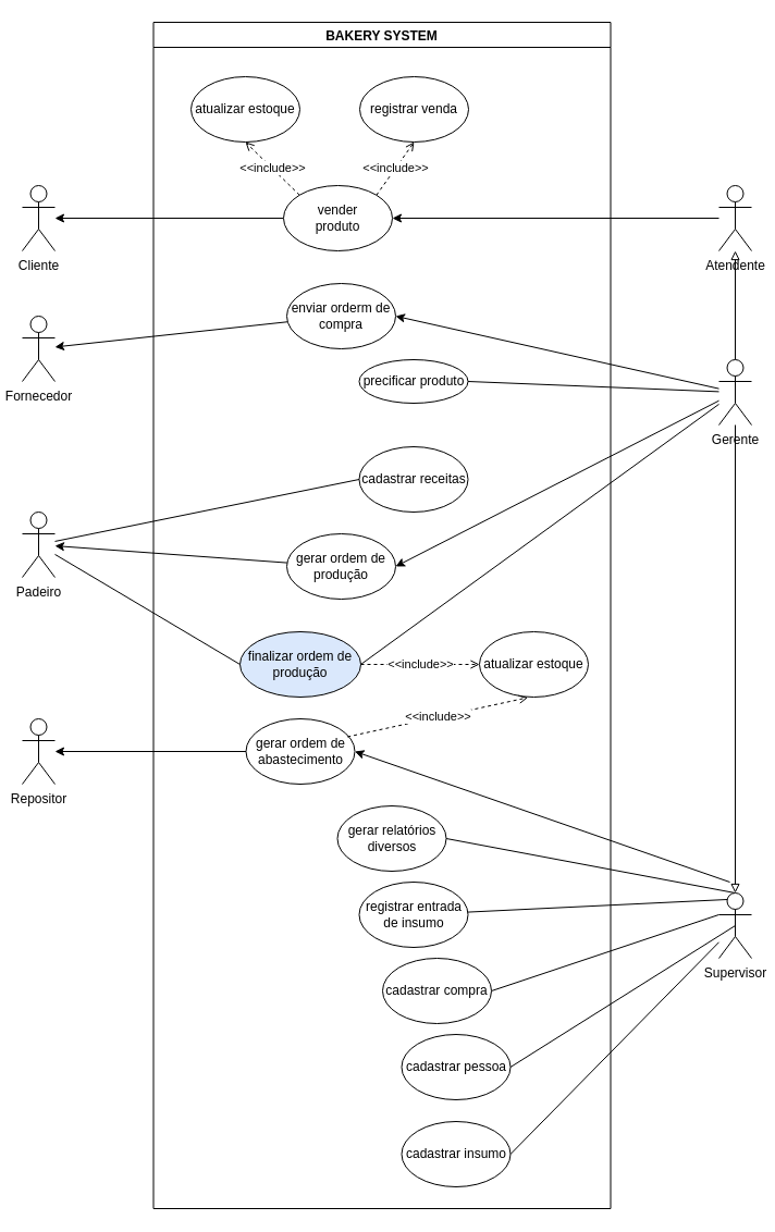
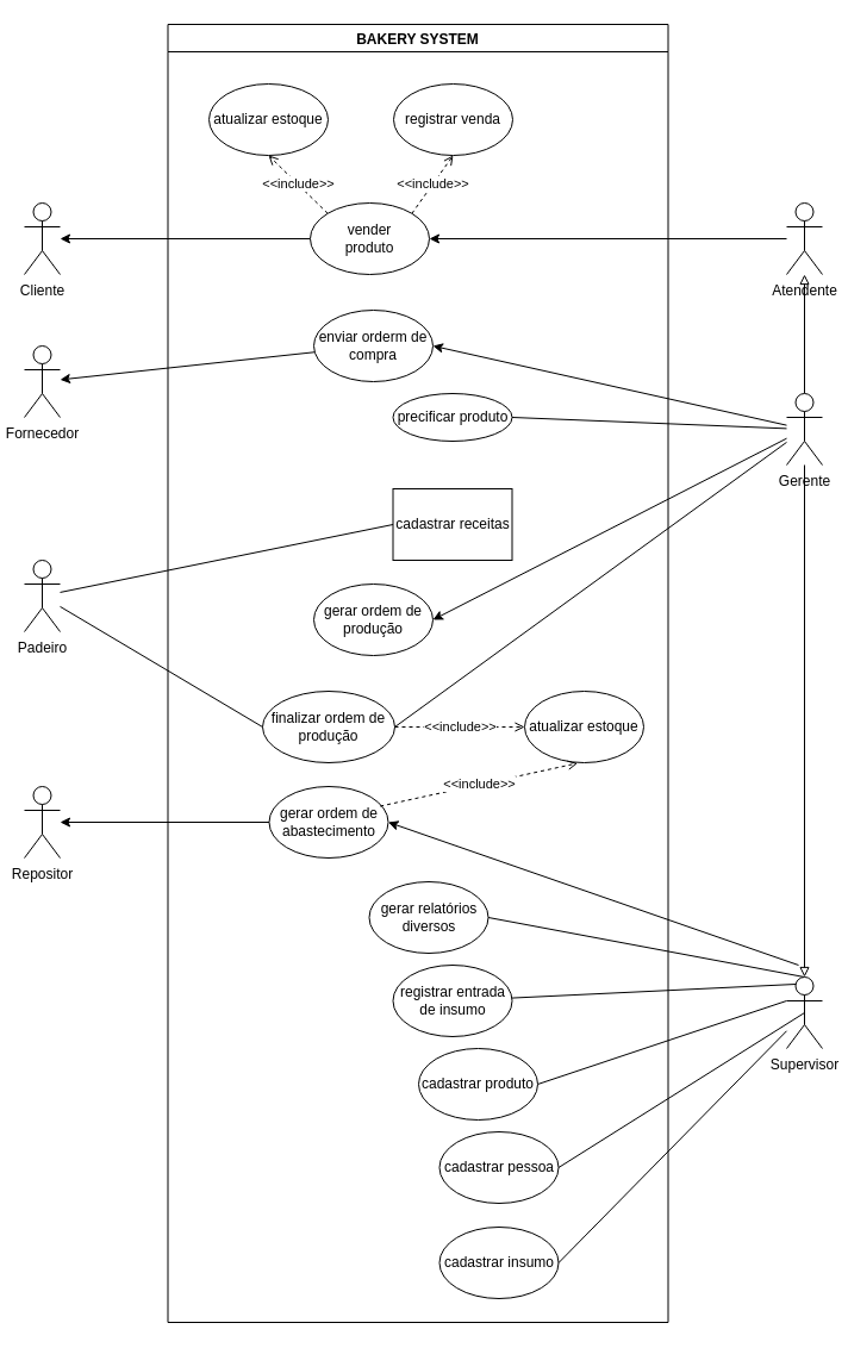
  <mxCell id="0" />
  <mxCell id="1" parent="0" />
  <mxCell id="2" style="edgeStyle=none;rounded=0;orthogonalLoop=1;jettySize=auto;html=1;" parent="1" source="28" target="3" edge="1"><mxGeometry relative="1" as="geometry" /></mxCell>
  <mxCell id="3" value="Fornecedor" style="shape=umlActor;verticalLabelPosition=bottom;verticalAlign=top;html=1;outlineConnect=0;" parent="1" vertex="1"><mxGeometry x="20" y="290" width="30" height="60" as="geometry" /></mxCell>
  <mxCell id="4" style="edgeStyle=none;rounded=0;orthogonalLoop=1;jettySize=auto;html=1;" parent="1" source="6" target="11" edge="1"><mxGeometry relative="1" as="geometry" /></mxCell>
  <mxCell id="5" style="edgeStyle=none;rounded=0;orthogonalLoop=1;jettySize=auto;html=1;endArrow=none;endFill=0;entryX=1;entryY=0.5;entryDx=0;entryDy=0;" parent="1" source="23" target="25" edge="1"><mxGeometry relative="1" as="geometry" /></mxCell>
  <mxCell id="6" value="Atendente" style="shape=umlActor;verticalLabelPosition=bottom;verticalAlign=top;html=1;outlineConnect=0;" parent="1" vertex="1"><mxGeometry x="660" y="170" width="30" height="60" as="geometry" /></mxCell>
  <mxCell id="7" value="Cliente" style="shape=umlActor;verticalLabelPosition=bottom;verticalAlign=top;html=1;outlineConnect=0;" parent="1" vertex="1"><mxGeometry x="20" y="170" width="30" height="60" as="geometry" /></mxCell>
  <mxCell id="8" style="edgeStyle=none;rounded=0;orthogonalLoop=1;jettySize=auto;html=1;" parent="1" source="11" target="7" edge="1"><mxGeometry relative="1" as="geometry" /></mxCell>
  <mxCell id="9" value="&amp;lt;&amp;lt;include&amp;gt;&amp;gt;" style="edgeStyle=none;rounded=0;orthogonalLoop=1;jettySize=auto;html=1;entryX=0.5;entryY=1;entryDx=0;entryDy=0;dashed=1;endArrow=open;endFill=0;exitX=1;exitY=0;exitDx=0;exitDy=0;" parent="1" source="11" target="13" edge="1"><mxGeometry relative="1" as="geometry" /></mxCell>
  <mxCell id="10" value="&amp;lt;&amp;lt;include&amp;gt;&amp;gt;&lt;br&gt;" style="edgeStyle=none;rounded=0;orthogonalLoop=1;jettySize=auto;html=1;dashed=1;endArrow=open;endFill=0;exitX=0;exitY=0;exitDx=0;exitDy=0;entryX=0.5;entryY=1;entryDx=0;entryDy=0;" parent="1" source="11" target="14" edge="1"><mxGeometry relative="1" as="geometry" /></mxCell>
  <mxCell id="11" value="vender &lt;br&gt;produto" style="ellipse;whiteSpace=wrap;html=1;" parent="1" vertex="1"><mxGeometry x="260" y="170" width="100" height="60" as="geometry" /></mxCell>
  <mxCell id="12" style="edgeStyle=none;rounded=0;orthogonalLoop=1;jettySize=auto;html=1;exitX=0;exitY=0.5;exitDx=0;exitDy=0;" parent="1" edge="1"><mxGeometry relative="1" as="geometry"><mxPoint x="360" y="930" as="sourcePoint" /><mxPoint x="360" y="930" as="targetPoint" /></mxGeometry></mxCell>
  <mxCell id="13" value="registrar venda" style="ellipse;whiteSpace=wrap;html=1;" parent="1" vertex="1"><mxGeometry x="330" y="70" width="100" height="60" as="geometry" /></mxCell>
  <mxCell id="14" value="atualizar estoque" style="ellipse;whiteSpace=wrap;html=1;" parent="1" vertex="1"><mxGeometry x="175" y="70" width="100" height="60" as="geometry" /></mxCell>
  <mxCell id="15" style="edgeStyle=none;rounded=0;orthogonalLoop=1;jettySize=auto;html=1;entryX=1;entryY=0.5;entryDx=0;entryDy=0;endArrow=classic;endFill=1;" parent="1" source="23" target="28" edge="1"><mxGeometry relative="1" as="geometry" /></mxCell>
  <mxCell id="16" style="edgeStyle=none;rounded=0;orthogonalLoop=1;jettySize=auto;html=1;endArrow=none;endFill=0;exitX=0.25;exitY=0.1;exitDx=0;exitDy=0;exitPerimeter=0;" parent="1" source="41" target="30" edge="1"><mxGeometry relative="1" as="geometry" /></mxCell>
  <mxCell id="17" style="edgeStyle=none;rounded=0;orthogonalLoop=1;jettySize=auto;html=1;entryX=1;entryY=0.5;entryDx=0;entryDy=0;endArrow=none;endFill=0;exitX=0.5;exitY=0;exitDx=0;exitDy=0;exitPerimeter=0;" parent="1" source="41" target="26" edge="1"><mxGeometry relative="1" as="geometry" /></mxCell>
  <mxCell id="18" style="edgeStyle=none;rounded=0;orthogonalLoop=1;jettySize=auto;html=1;endArrow=block;endFill=0;" parent="1" source="23" target="6" edge="1"><mxGeometry relative="1" as="geometry"><mxPoint x="675" y="250" as="targetPoint" /></mxGeometry></mxCell>
  <mxCell id="19" style="rounded=0;orthogonalLoop=1;jettySize=auto;html=1;entryX=1;entryY=0.5;entryDx=0;entryDy=0;endArrow=none;endFill=0;exitX=0;exitY=0.333;exitDx=0;exitDy=0;exitPerimeter=0;" parent="1" source="41" target="27" edge="1"><mxGeometry relative="1" as="geometry" /></mxCell>
  <mxCell id="20" style="edgeStyle=none;rounded=0;orthogonalLoop=1;jettySize=auto;html=1;entryX=1;entryY=0.5;entryDx=0;entryDy=0;endArrow=none;endFill=0;exitX=0.5;exitY=0.5;exitDx=0;exitDy=0;exitPerimeter=0;" parent="1" source="41" target="29" edge="1"><mxGeometry relative="1" as="geometry" /></mxCell>
  <mxCell id="21" style="edgeStyle=none;rounded=0;orthogonalLoop=1;jettySize=auto;html=1;entryX=1;entryY=0.5;entryDx=0;entryDy=0;endArrow=classic;endFill=1;" parent="1" source="23" target="32" edge="1"><mxGeometry relative="1" as="geometry" /></mxCell>
  <mxCell id="22" style="edgeStyle=none;rounded=0;orthogonalLoop=1;jettySize=auto;html=1;entryX=0.5;entryY=0;entryDx=0;entryDy=0;entryPerimeter=0;endArrow=block;endFill=0;" parent="1" source="23" target="41" edge="1"><mxGeometry relative="1" as="geometry" /></mxCell>
  <mxCell id="23" value="Gerente" style="shape=umlActor;verticalLabelPosition=bottom;verticalAlign=top;html=1;outlineConnect=0;" parent="1" vertex="1"><mxGeometry x="660" y="330" width="30" height="60" as="geometry" /></mxCell>
  <mxCell id="24" value="BAKERY SYSTEM" style="swimlane;" parent="1" vertex="1"><mxGeometry x="140.5" y="20" width="420" height="1090" as="geometry"><mxRectangle x="220" y="80" width="140" height="30" as="alternateBounds" /></mxGeometry></mxCell>
  <mxCell id="25" value="precificar produto" style="ellipse;whiteSpace=wrap;html=1;" parent="24" vertex="1"><mxGeometry x="189" y="310" width="100" height="40" as="geometry" /></mxCell>
  <mxCell id="26" value="gerar relatórios diversos" style="ellipse;whiteSpace=wrap;html=1;" parent="24" vertex="1"><mxGeometry x="169" y="720" width="100" height="60" as="geometry" /></mxCell>
- <mxCell id="27" value="cadastrar compra" style="ellipse;whiteSpace=wrap;html=1;" parent="24" vertex="1"><mxGeometry x="210.5" y="860" width="100" height="60" as="geometry" /></mxCell>
+ <mxCell id="27" value="cadastrar produto" style="ellipse;whiteSpace=wrap;html=1;" parent="24" vertex="1"><mxGeometry x="210.5" y="860" width="100" height="60" as="geometry" /></mxCell>
  <mxCell id="28" value="enviar orderm de compra" style="ellipse;whiteSpace=wrap;html=1;" parent="24" vertex="1"><mxGeometry x="122.5" y="240" width="100" height="60" as="geometry" /></mxCell>
  <mxCell id="29" value="cadastrar pessoa" style="ellipse;whiteSpace=wrap;html=1;" parent="24" vertex="1"><mxGeometry x="228" y="930" width="100" height="60" as="geometry" /></mxCell>
  <mxCell id="30" value="registrar entrada de insumo" style="ellipse;whiteSpace=wrap;html=1;" parent="24" vertex="1"><mxGeometry x="189" y="790" width="100" height="60" as="geometry" /></mxCell>
- <mxCell id="31" value="cadastrar receitas" style="ellipse;whiteSpace=wrap;html=1;" parent="24" vertex="1"><mxGeometry x="189" y="390" width="100" height="60" as="geometry" /></mxCell>
+ <mxCell id="31" value="cadastrar receitas" style="whiteSpace=wrap;html=1;rounded=0;" parent="24" vertex="1"><mxGeometry x="189" y="390" width="100" height="60" as="geometry" /></mxCell>
  <mxCell id="32" value="gerar ordem de produção" style="ellipse;whiteSpace=wrap;html=1;" parent="24" vertex="1"><mxGeometry x="122.5" y="470" width="100" height="60" as="geometry" /></mxCell>
  <mxCell id="33" value="&amp;lt;&amp;lt;include&amp;gt;&amp;gt;" style="edgeStyle=none;rounded=0;orthogonalLoop=1;jettySize=auto;html=1;entryX=0;entryY=0.5;entryDx=0;entryDy=0;dashed=1;endArrow=open;endFill=0;" parent="24" source="34" target="36" edge="1"><mxGeometry relative="1" as="geometry" /></mxCell>
- <mxCell id="34" value="finalizar ordem de produção&lt;br&gt;" style="ellipse;whiteSpace=wrap;html=1;fillColor=#dae8fc;" parent="24" vertex="1"><mxGeometry x="79.5" y="560" width="111" height="60" as="geometry" /></mxCell>
+ <mxCell id="34" value="finalizar ordem de produção&lt;br&gt;" style="ellipse;whiteSpace=wrap;html=1;" parent="24" vertex="1"><mxGeometry x="79.5" y="560" width="111" height="60" as="geometry" /></mxCell>
  <mxCell id="35" value="gerar ordem de abastecimento&lt;br&gt;" style="ellipse;whiteSpace=wrap;html=1;" parent="24" vertex="1"><mxGeometry x="85" y="640" width="100" height="60" as="geometry" /></mxCell>
  <mxCell id="36" value="atualizar estoque" style="ellipse;whiteSpace=wrap;html=1;" parent="24" vertex="1"><mxGeometry x="299.5" y="560" width="100" height="60" as="geometry" /></mxCell>
  <mxCell id="37" value="&amp;lt;&amp;lt;include&amp;gt;&amp;gt;" style="edgeStyle=none;rounded=0;orthogonalLoop=1;jettySize=auto;html=1;dashed=1;endArrow=open;endFill=0;exitX=0.932;exitY=0.275;exitDx=0;exitDy=0;exitPerimeter=0;entryX=0.445;entryY=1.007;entryDx=0;entryDy=0;entryPerimeter=0;" edge="1" parent="24" source="35" target="36"><mxGeometry relative="1" as="geometry"><mxPoint x="209.497" y="650.0" as="sourcePoint" /><mxPoint x="329.5" y="650" as="targetPoint" /></mxGeometry></mxCell>
  <mxCell id="38" value="cadastrar insumo" style="ellipse;whiteSpace=wrap;html=1;" vertex="1" parent="24"><mxGeometry x="228" y="1010" width="100" height="60" as="geometry" /></mxCell>
  <mxCell id="39" style="edgeStyle=none;rounded=0;orthogonalLoop=1;jettySize=auto;html=1;entryX=1;entryY=0.5;entryDx=0;entryDy=0;endArrow=classic;endFill=1;" parent="1" target="35" edge="1"><mxGeometry relative="1" as="geometry"><mxPoint x="670" y="810" as="sourcePoint" /></mxGeometry></mxCell>
  <mxCell id="40" style="edgeStyle=none;rounded=0;orthogonalLoop=1;jettySize=auto;html=1;entryX=1;entryY=0.5;entryDx=0;entryDy=0;endArrow=none;endFill=0;" edge="1" parent="1" source="41" target="38"><mxGeometry relative="1" as="geometry" /></mxCell>
  <mxCell id="41" value="Supervisor" style="shape=umlActor;verticalLabelPosition=bottom;verticalAlign=top;html=1;outlineConnect=0;" parent="1" vertex="1"><mxGeometry x="660" y="820" width="30" height="60" as="geometry" /></mxCell>
  <mxCell id="42" style="edgeStyle=none;rounded=0;orthogonalLoop=1;jettySize=auto;html=1;entryX=0;entryY=0.5;entryDx=0;entryDy=0;endArrow=none;endFill=0;" parent="1" source="44" target="34" edge="1"><mxGeometry relative="1" as="geometry" /></mxCell>
  <mxCell id="43" style="rounded=0;orthogonalLoop=1;jettySize=auto;html=1;endArrow=none;endFill=0;entryX=0;entryY=0.5;entryDx=0;entryDy=0;" edge="1" parent="1" source="44" target="31"><mxGeometry relative="1" as="geometry" /></mxCell>
  <mxCell id="44" value="Padeiro" style="shape=umlActor;verticalLabelPosition=bottom;verticalAlign=top;html=1;outlineConnect=0;" parent="1" vertex="1"><mxGeometry x="20" y="470" width="30" height="60" as="geometry" /></mxCell>
- <mxCell id="45" style="edgeStyle=none;rounded=0;orthogonalLoop=1;jettySize=auto;html=1;endArrow=classic;endFill=1;" parent="1" source="32" target="44" edge="1"><mxGeometry relative="1" as="geometry" /></mxCell>
  <mxCell id="46" style="edgeStyle=none;rounded=0;orthogonalLoop=1;jettySize=auto;html=1;endArrow=none;endFill=0;exitX=1;exitY=0.5;exitDx=0;exitDy=0;" parent="1" source="34" target="23" edge="1"><mxGeometry relative="1" as="geometry" /></mxCell>
  <mxCell id="47" value="Repositor" style="shape=umlActor;verticalLabelPosition=bottom;verticalAlign=top;html=1;outlineConnect=0;" parent="1" vertex="1"><mxGeometry x="20" y="660" width="30" height="60" as="geometry" /></mxCell>
  <mxCell id="48" style="edgeStyle=none;rounded=0;orthogonalLoop=1;jettySize=auto;html=1;endArrow=classic;endFill=1;" parent="1" source="35" target="47" edge="1"><mxGeometry relative="1" as="geometry" /></mxCell>
